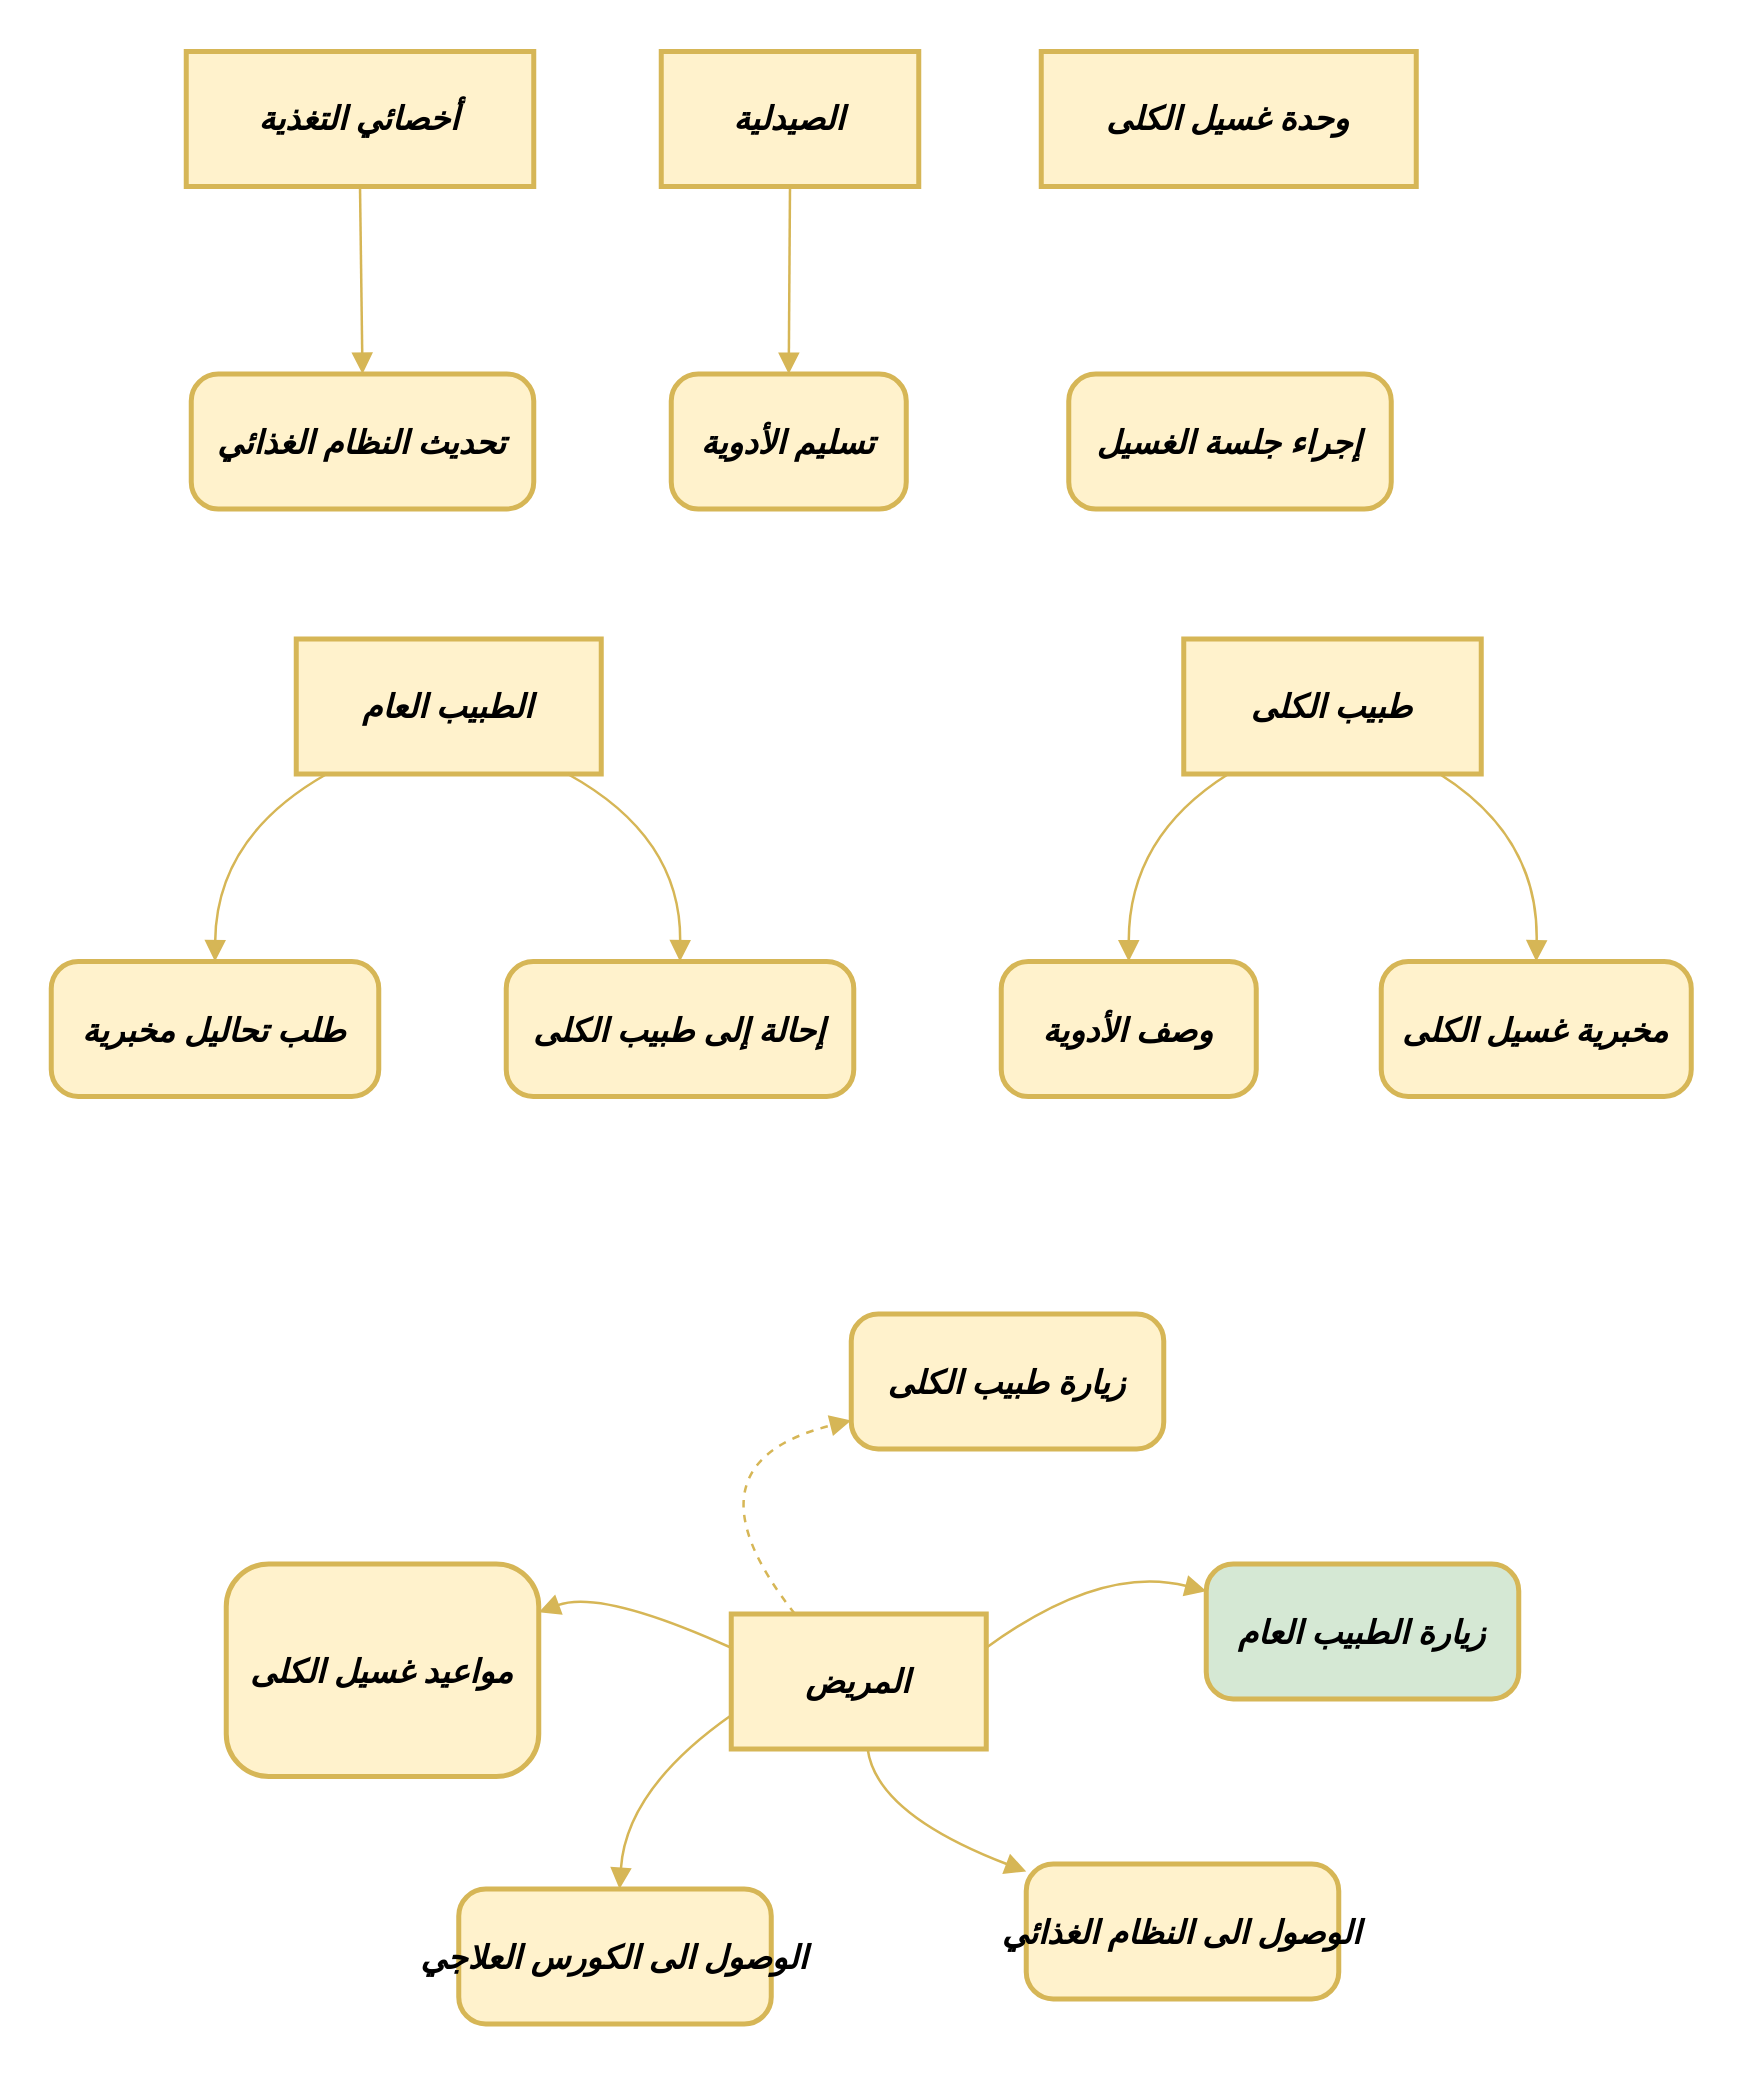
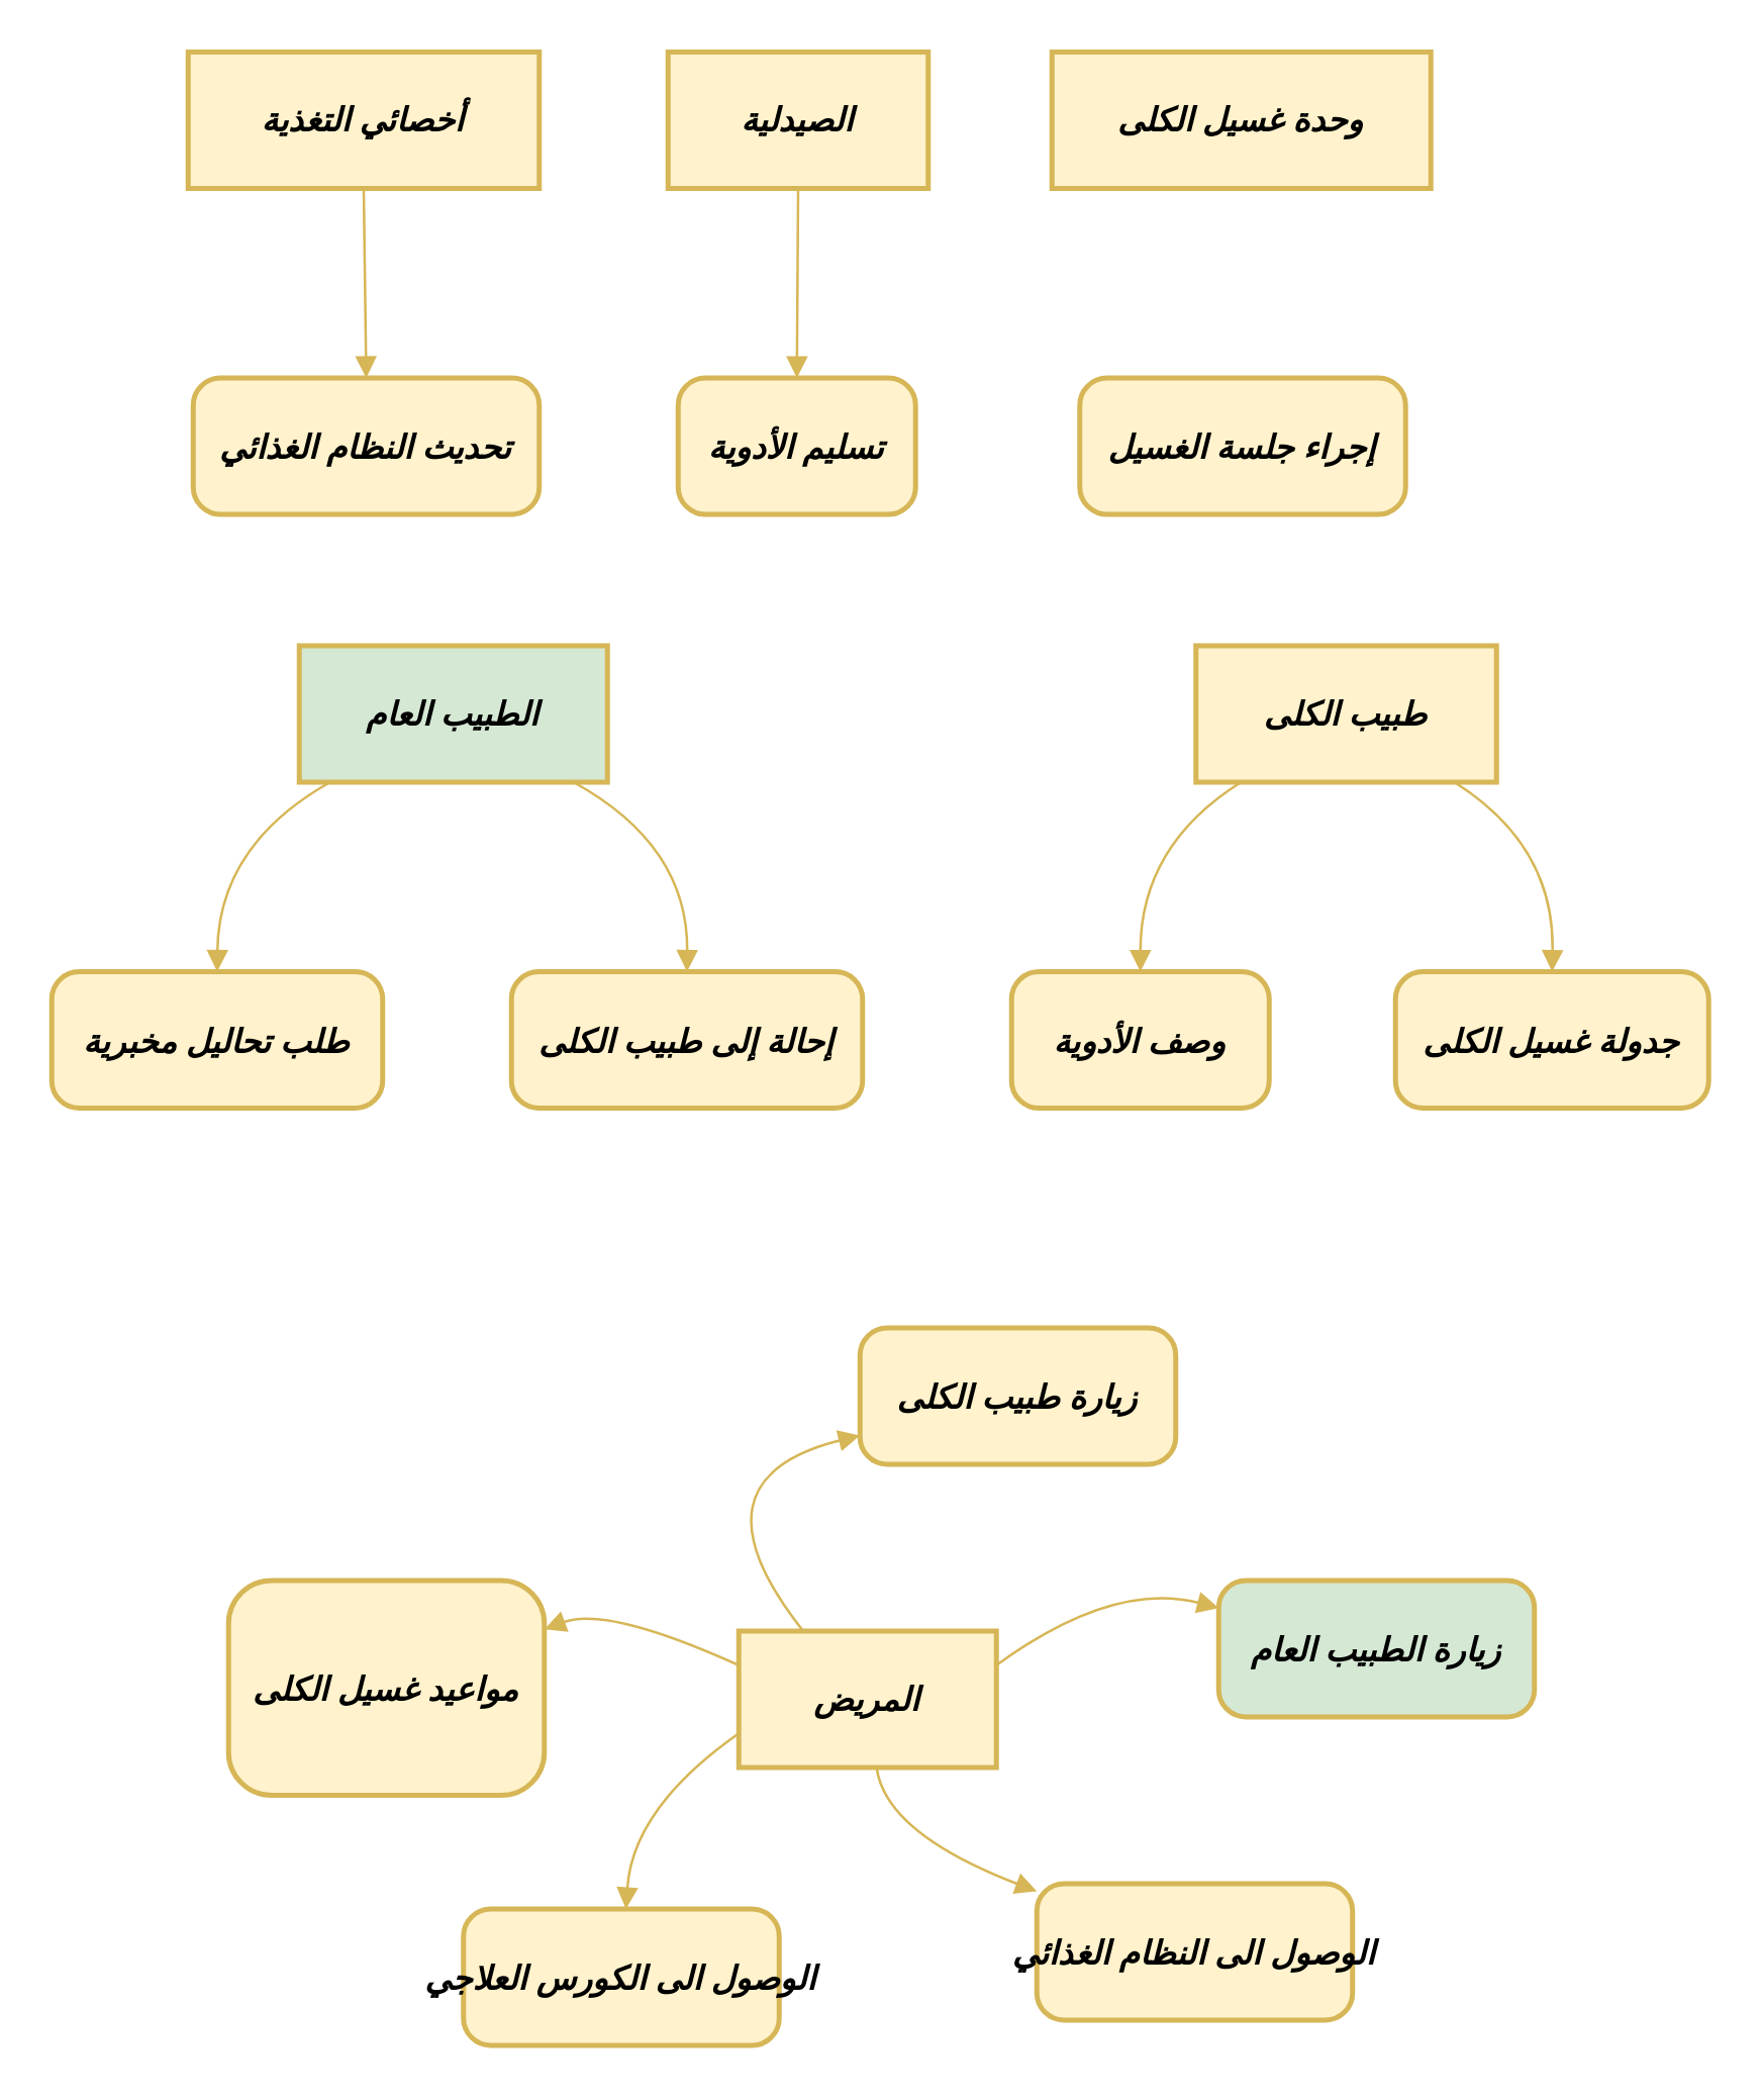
  <mxCell id="0" />
  <mxCell id="1" parent="0" />
  <mxCell id="2" value="المريض" style="whiteSpace=wrap;strokeWidth=2;fillColor=#fff2cc;strokeColor=#d6b656;fontStyle=3;fontSize=13;" vertex="1" parent="1"><mxGeometry x="292" y="645" width="102" height="54" as="geometry" /></mxCell>
- <mxCell id="3" value="الطبيب العام" style="whiteSpace=wrap;strokeWidth=2;fillColor=#fff2cc;strokeColor=#d6b656;fontStyle=3;fontSize=13;" vertex="1" parent="1"><mxGeometry x="118" y="255" width="122" height="54" as="geometry" /></mxCell>
+ <mxCell id="3" value="الطبيب العام" style="whiteSpace=wrap;strokeWidth=2;fillColor=#d5e8d4;strokeColor=#d6b656;fontStyle=3;fontSize=13;" vertex="1" parent="1"><mxGeometry x="118" y="255" width="122" height="54" as="geometry" /></mxCell>
  <mxCell id="4" value="طبيب الكلى" style="whiteSpace=wrap;strokeWidth=2;fillColor=#fff2cc;strokeColor=#d6b656;fontStyle=3;fontSize=13;" vertex="1" parent="1"><mxGeometry x="473" y="255" width="119" height="54" as="geometry" /></mxCell>
  <mxCell id="5" value="أخصائي التغذية" style="whiteSpace=wrap;strokeWidth=2;fillColor=#fff2cc;strokeColor=#d6b656;fontStyle=3;fontSize=13;" vertex="1" parent="1"><mxGeometry x="74" y="20" width="139" height="54" as="geometry" /></mxCell>
  <mxCell id="6" value="الصيدلية" style="whiteSpace=wrap;strokeWidth=2;fillColor=#fff2cc;strokeColor=#d6b656;fontStyle=3;fontSize=13;" vertex="1" parent="1"><mxGeometry x="264" y="20" width="103" height="54" as="geometry" /></mxCell>
  <mxCell id="7" value="وحدة غسيل الكلى" style="whiteSpace=wrap;strokeWidth=2;fillColor=#fff2cc;strokeColor=#d6b656;fontStyle=3;fontSize=13;" vertex="1" parent="1"><mxGeometry x="416" y="20" width="150" height="54" as="geometry" /></mxCell>
  <mxCell id="8" value="الوصول الى النظام الغذائي" style="rounded=1;arcSize=20;strokeWidth=2;fillColor=#fff2cc;strokeColor=#d6b656;fontStyle=3;fontSize=13;" vertex="1" parent="1"><mxGeometry x="410" y="745" width="125" height="54" as="geometry" /></mxCell>
  <mxCell id="9" value="طلب تحاليل مخبرية" style="rounded=1;arcSize=20;strokeWidth=2;fillColor=#fff2cc;strokeColor=#d6b656;fontStyle=3;fontSize=13;" vertex="1" parent="1"><mxGeometry x="20" y="384" width="131" height="54" as="geometry" /></mxCell>
  <mxCell id="10" value="إحالة إلى طبيب الكلى" style="rounded=1;arcSize=20;strokeWidth=2;fillColor=#fff2cc;strokeColor=#d6b656;fontStyle=3;fontSize=13;" vertex="1" parent="1"><mxGeometry x="202" y="384" width="139" height="54" as="geometry" /></mxCell>
  <mxCell id="11" value="وصف الأدوية" style="rounded=1;arcSize=20;strokeWidth=2;fillColor=#fff2cc;strokeColor=#d6b656;fontStyle=3;fontSize=13;" vertex="1" parent="1"><mxGeometry x="400" y="384" width="102" height="54" as="geometry" /></mxCell>
- <mxCell id="12" value="مخبرية غسيل الكلى" style="rounded=1;arcSize=20;strokeWidth=2;fillColor=#fff2cc;strokeColor=#d6b656;fontStyle=3;fontSize=13;" vertex="1" parent="1"><mxGeometry x="552" y="384" width="124" height="54" as="geometry" /></mxCell>
+ <mxCell id="12" value="جدولة غسيل الكلى" style="rounded=1;arcSize=20;strokeWidth=2;fillColor=#fff2cc;strokeColor=#d6b656;fontStyle=3;fontSize=13;" vertex="1" parent="1"><mxGeometry x="552" y="384" width="124" height="54" as="geometry" /></mxCell>
  <mxCell id="13" value="تحديث النظام الغذائي" style="rounded=1;arcSize=20;strokeWidth=2;fillColor=#fff2cc;strokeColor=#d6b656;fontStyle=3;fontSize=13;" vertex="1" parent="1"><mxGeometry x="76" y="149" width="137" height="54" as="geometry" /></mxCell>
  <mxCell id="14" value="تسليم الأدوية" style="rounded=1;arcSize=20;strokeWidth=2;fillColor=#fff2cc;strokeColor=#d6b656;fontStyle=3;fontSize=13;" vertex="1" parent="1"><mxGeometry x="268" y="149" width="94" height="54" as="geometry" /></mxCell>
  <mxCell id="15" value="إجراء جلسة الغسيل" style="rounded=1;arcSize=20;strokeWidth=2;fillColor=#fff2cc;strokeColor=#d6b656;fontStyle=3;fontSize=13;" vertex="1" parent="1"><mxGeometry x="427" y="149" width="129" height="54" as="geometry" /></mxCell>
  <mxCell id="16" value="" style="curved=1;startArrow=none;endArrow=block;rounded=0;fillColor=#fff2cc;strokeColor=#d6b656;fontStyle=3;fontSize=13;" edge="1" parent="1" source="2" target="8"><mxGeometry relative="1" as="geometry"><Array as="points"><mxPoint x="350" y="725" /></Array></mxGeometry></mxCell>
  <mxCell id="17" value="" style="curved=1;startArrow=none;endArrow=block;exitX=0.1;exitY=1;entryX=0.5;entryY=0;rounded=0;fillColor=#fff2cc;strokeColor=#d6b656;fontStyle=3;fontSize=13;" edge="1" parent="1" source="3" target="9"><mxGeometry relative="1" as="geometry"><Array as="points"><mxPoint x="86" y="334" /></Array></mxGeometry></mxCell>
  <mxCell id="18" value="" style="curved=1;startArrow=none;endArrow=block;exitX=0.89;exitY=1;entryX=0.5;entryY=0;rounded=0;fillColor=#fff2cc;strokeColor=#d6b656;fontStyle=3;fontSize=13;" edge="1" parent="1" source="3" target="10"><mxGeometry relative="1" as="geometry"><Array as="points"><mxPoint x="272" y="334" /></Array></mxGeometry></mxCell>
  <mxCell id="19" value="" style="curved=1;startArrow=none;endArrow=block;exitX=0.15;exitY=1;entryX=0.5;entryY=0;rounded=0;fillColor=#fff2cc;strokeColor=#d6b656;fontStyle=3;fontSize=13;" edge="1" parent="1" source="4" target="11"><mxGeometry relative="1" as="geometry"><Array as="points"><mxPoint x="451" y="334" /></Array></mxGeometry></mxCell>
  <mxCell id="20" value="" style="curved=1;startArrow=none;endArrow=block;exitX=0.86;exitY=1;entryX=0.5;entryY=0;rounded=0;fillColor=#fff2cc;strokeColor=#d6b656;fontStyle=3;fontSize=13;" edge="1" parent="1" source="4" target="12"><mxGeometry relative="1" as="geometry"><Array as="points"><mxPoint x="615" y="334" /></Array></mxGeometry></mxCell>
  <mxCell id="21" value="" style="curved=1;startArrow=none;endArrow=block;exitX=0.5;exitY=1;entryX=0.5;entryY=0;rounded=0;fillColor=#fff2cc;strokeColor=#d6b656;fontStyle=3;fontSize=13;" edge="1" parent="1" source="5" target="13"><mxGeometry relative="1" as="geometry"><Array as="points" /></mxGeometry></mxCell>
  <mxCell id="22" value="" style="curved=1;startArrow=none;endArrow=block;exitX=0.5;exitY=1;entryX=0.5;entryY=0;rounded=0;fillColor=#fff2cc;strokeColor=#d6b656;fontStyle=3;fontSize=13;" edge="1" parent="1" source="6" target="14"><mxGeometry relative="1" as="geometry"><Array as="points" /></mxGeometry></mxCell>
  <mxCell id="23" value="زيارة الطبيب العام" style="rounded=1;arcSize=20;strokeWidth=2;fillColor=#d5e8d4;strokeColor=#d6b656;fontStyle=3;fontSize=13;" vertex="1" parent="1"><mxGeometry x="482" y="625" width="125" height="54" as="geometry" /></mxCell>
  <mxCell id="24" value="" style="curved=1;startArrow=none;endArrow=block;exitX=1;exitY=0.25;rounded=0;exitDx=0;exitDy=0;fillColor=#fff2cc;strokeColor=#d6b656;fontStyle=3;fontSize=13;" edge="1" parent="1" target="23" source="2"><mxGeometry relative="1" as="geometry"><Array as="points"><mxPoint x="440" y="625" /></Array><mxPoint x="496" y="575" as="sourcePoint" /></mxGeometry></mxCell>
  <mxCell id="25" value="الوصول الى الكورس العلاجي" style="rounded=1;arcSize=20;strokeWidth=2;fillColor=#fff2cc;strokeColor=#d6b656;fontStyle=3;fontSize=13;" vertex="1" parent="1"><mxGeometry x="183" y="755" width="125" height="54" as="geometry" /></mxCell>
  <mxCell id="26" value="" style="curved=1;startArrow=none;endArrow=block;exitX=0;exitY=0.75;rounded=0;exitDx=0;exitDy=0;fillColor=#fff2cc;strokeColor=#d6b656;fontStyle=3;fontSize=13;" edge="1" parent="1" target="25" source="2"><mxGeometry relative="1" as="geometry"><Array as="points"><mxPoint x="250" y="715" /></Array><mxPoint x="211" y="699" as="sourcePoint" /></mxGeometry></mxCell>
  <mxCell id="27" value="مواعيد غسيل الكلى" style="rounded=1;arcSize=20;strokeWidth=2;fillColor=#fff2cc;strokeColor=#d6b656;fontStyle=3;fontSize=13;" vertex="1" parent="1"><mxGeometry x="90" y="625" width="125" height="85" as="geometry" /></mxCell>
  <mxCell id="28" value="" style="curved=1;startArrow=none;endArrow=block;exitX=0;exitY=0.25;rounded=0;exitDx=0;exitDy=0;fillColor=#fff2cc;strokeColor=#d6b656;fontStyle=3;fontSize=13;" edge="1" parent="1" target="27" source="2"><mxGeometry relative="1" as="geometry"><Array as="points"><mxPoint x="240" y="635" /></Array><mxPoint x="81" y="645" as="sourcePoint" /></mxGeometry></mxCell>
  <mxCell id="29" value="زيارة طبيب الكلى" style="rounded=1;arcSize=20;strokeWidth=2;fillColor=#fff2cc;strokeColor=#d6b656;fontStyle=3;fontSize=13;" vertex="1" parent="1"><mxGeometry x="340" y="525" width="125" height="54" as="geometry" /></mxCell>
- <mxCell id="30" value="" style="curved=1;startArrow=none;endArrow=block;exitX=0.25;exitY=0;rounded=0;exitDx=0;exitDy=0;fillColor=#fff2cc;strokeColor=#d6b656;fontStyle=3;fontSize=13;dashed=1;" edge="1" parent="1" target="29" source="2"><mxGeometry relative="1" as="geometry"><Array as="points"><mxPoint x="270" y="585" /></Array><mxPoint x="271" y="645" as="sourcePoint" /></mxGeometry></mxCell>
+ <mxCell id="30" value="" style="curved=1;startArrow=none;endArrow=block;exitX=0.25;exitY=0;rounded=0;exitDx=0;exitDy=0;fillColor=#fff2cc;strokeColor=#d6b656;fontStyle=3;fontSize=13;" edge="1" parent="1" target="29" source="2"><mxGeometry relative="1" as="geometry"><Array as="points"><mxPoint x="270" y="585" /></Array><mxPoint x="271" y="645" as="sourcePoint" /></mxGeometry></mxCell>
